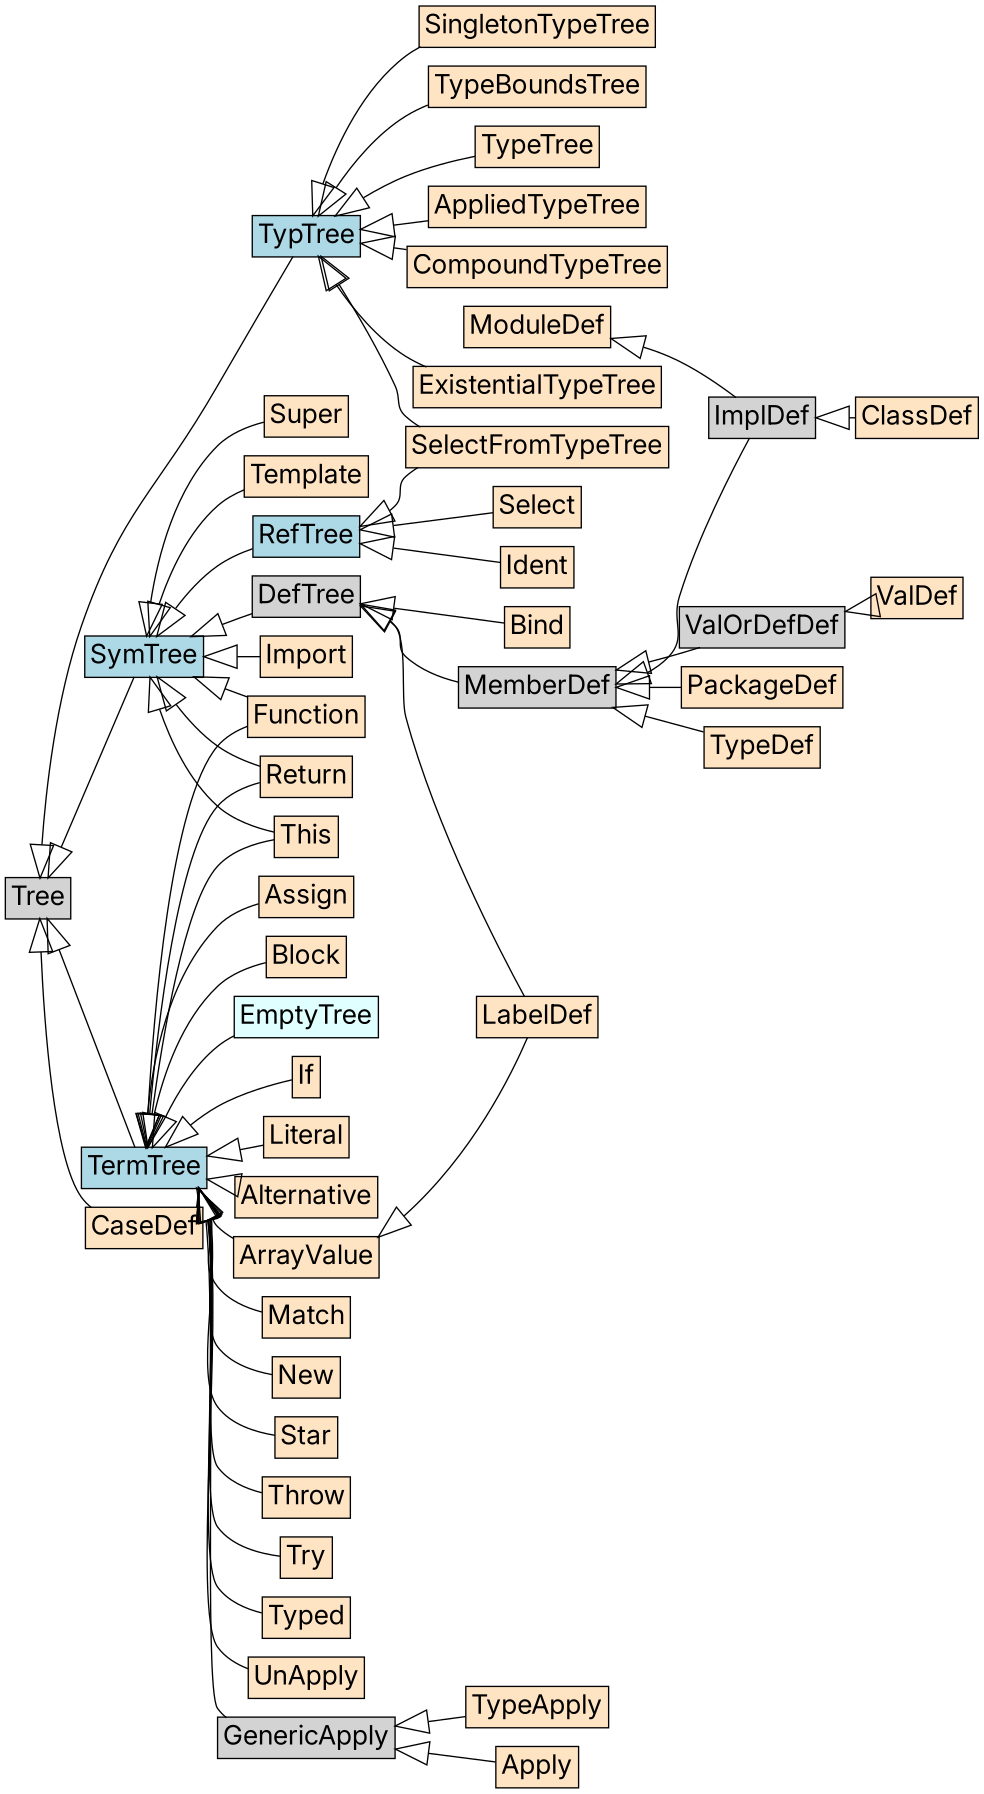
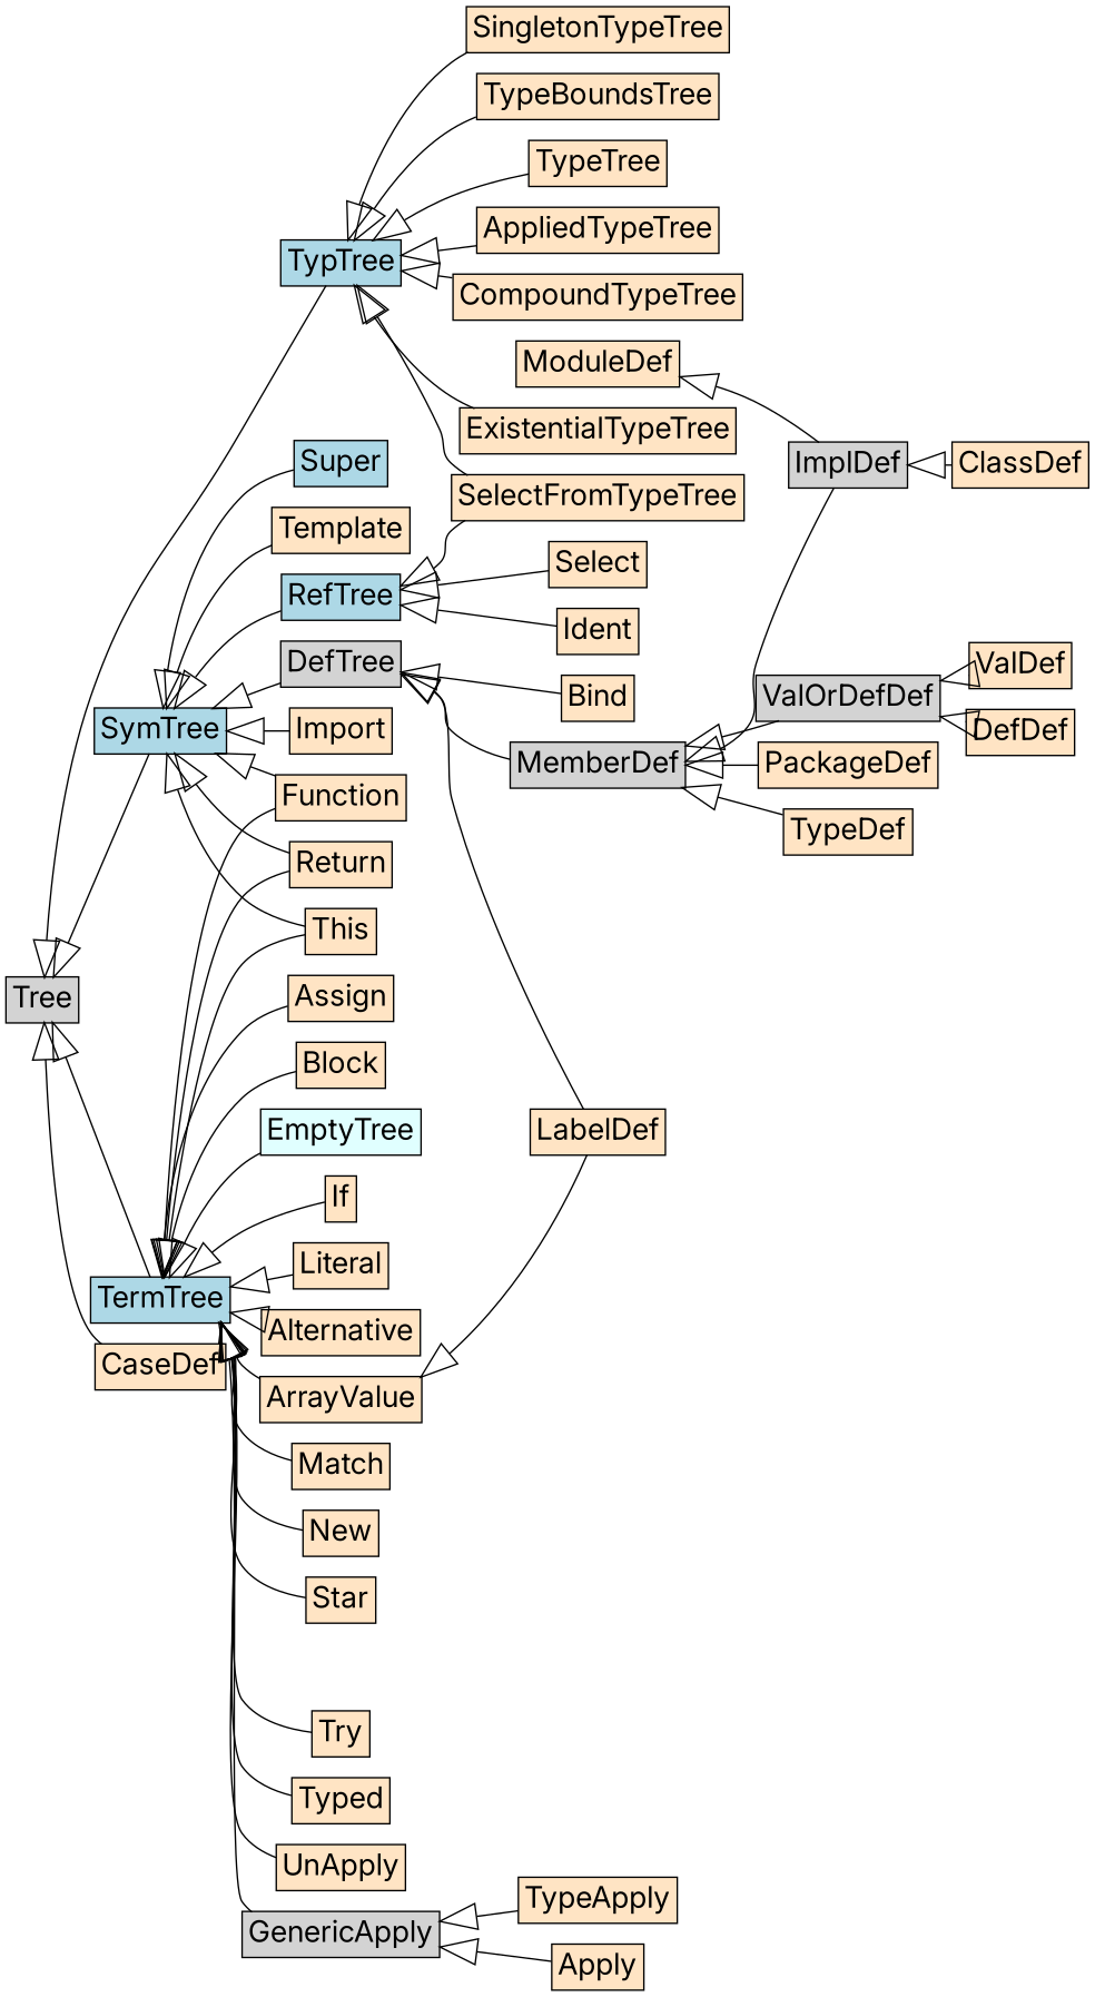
  digraph {
    fontname=Inter
    nodesep=0.2
    rankdir=RL
    ranksep=0
    node [fillcolor=bisque fontname=Inter fontsize=20 margin=0.05 shape=record style=filled]
    edge [arrowhead=onormal arrowsize=2.5 fontname=Inter]
    Alternative [height=0.4 width=0]
    TermTree [fillcolor=lightblue height=0.4 width=0]
    Tree [fillcolor=lightgrey height=0.4 width=0]
    AppliedTypeTree [height=0.4 width=0]
    TypTree [fillcolor=lightblue height=0.4 width=0]
    Apply [height=0.4 width=0]
    GenericApply [fillcolor=lightgrey height=0.4 width=0]
    ArrayValue [height=0.4 width=0]
    Assign [height=0.4 width=0]
    Bind [height=0.4 width=0]
    DefTree [fillcolor=lightgrey height=0.4 width=0]
    SymTree [fillcolor=lightblue height=0.4 width=0]
    Block [height=0.4 width=0]
    CaseDef [height=0.4 width=0]
    ClassDef [height=0.4 width=0]
    ImplDef [fillcolor=lightgrey height=0.4 width=0]
    MemberDef [fillcolor=lightgrey height=0.4 width=0]
    ModuleDef [height=0.4 width=0]
    CompoundTypeTree [height=0.4 width=0]
+   DefDef [height=0.4 width=0]
    ValOrDefDef [fillcolor=lightgrey height=0.4 width=0]
    EmptyTree [fillcolor=lightcyan height=0.4 width=0]
    ExistentialTypeTree [height=0.4 width=0]
    Function [height=0.4 width=0]
    Ident [height=0.4 width=0]
    RefTree [fillcolor=lightblue height=0.4 width=0]
    If [height=0.4 width=0]
    Import [height=0.4 width=0]
    LabelDef [height=0.4 width=0]
    Literal [height=0.4 width=0]
    Match [height=0.4 width=0]
    New [height=0.4 width=0]
    PackageDef [height=0.4 width=0]
    Return [height=0.4 width=0]
    Select [height=0.4 width=0]
    SelectFromTypeTree [height=0.4 width=0]
    SingletonTypeTree [height=0.4 width=0]
    Star [height=0.4 width=0]
-   Super [height=0.4 width=0]
+   Super [fillcolor=lightblue height=0.4 width=0]
    Template [height=0.4 width=0]
    This [height=0.4 width=0]
-   Throw [height=0.4 width=0]
    Try [height=0.4 width=0]
    TypeApply [height=0.4 width=0]
    TypeBoundsTree [height=0.4 width=0]
    TypeDef [height=0.4 width=0]
    Typed [height=0.4 width=0]
    TypeTree [height=0.4 width=0]
    UnApply [height=0.4 width=0]
    ValDef [height=0.4 width=0]
    Alternative -> TermTree
    TermTree -> Tree
    AppliedTypeTree -> TypTree
    TypTree -> Tree
    Apply -> GenericApply
    GenericApply -> TermTree
    ArrayValue -> TermTree
    Assign -> TermTree
    Bind -> DefTree
    DefTree -> SymTree
    SymTree -> Tree
    Block -> TermTree
    CaseDef -> Tree
    ClassDef -> ImplDef
    ImplDef -> MemberDef
    ImplDef -> ModuleDef
    MemberDef -> DefTree
    CompoundTypeTree -> TypTree
+   DefDef -> ValOrDefDef
    ValOrDefDef -> MemberDef
    EmptyTree -> TermTree
    ExistentialTypeTree -> TypTree
    Function -> TermTree
    Function -> SymTree
    Ident -> RefTree
    RefTree -> SymTree
    If -> TermTree
    Import -> SymTree
    LabelDef -> ArrayValue
    LabelDef -> DefTree
    Literal -> TermTree
    Match -> TermTree
    New -> TermTree
    PackageDef -> MemberDef
    Return -> TermTree
    Return -> SymTree
    Select -> RefTree
    SelectFromTypeTree -> TypTree
    SelectFromTypeTree -> RefTree
    SingletonTypeTree -> TypTree
    Star -> TermTree
    Super -> SymTree
    Template -> SymTree
    This -> TermTree
    This -> SymTree
-   Throw -> TermTree
    Try -> TermTree
    TypeApply -> GenericApply
    TypeBoundsTree -> TypTree
    TypeDef -> MemberDef
    Typed -> TermTree
    TypeTree -> TypTree
    UnApply -> TermTree
    ValDef -> ValOrDefDef
  }
